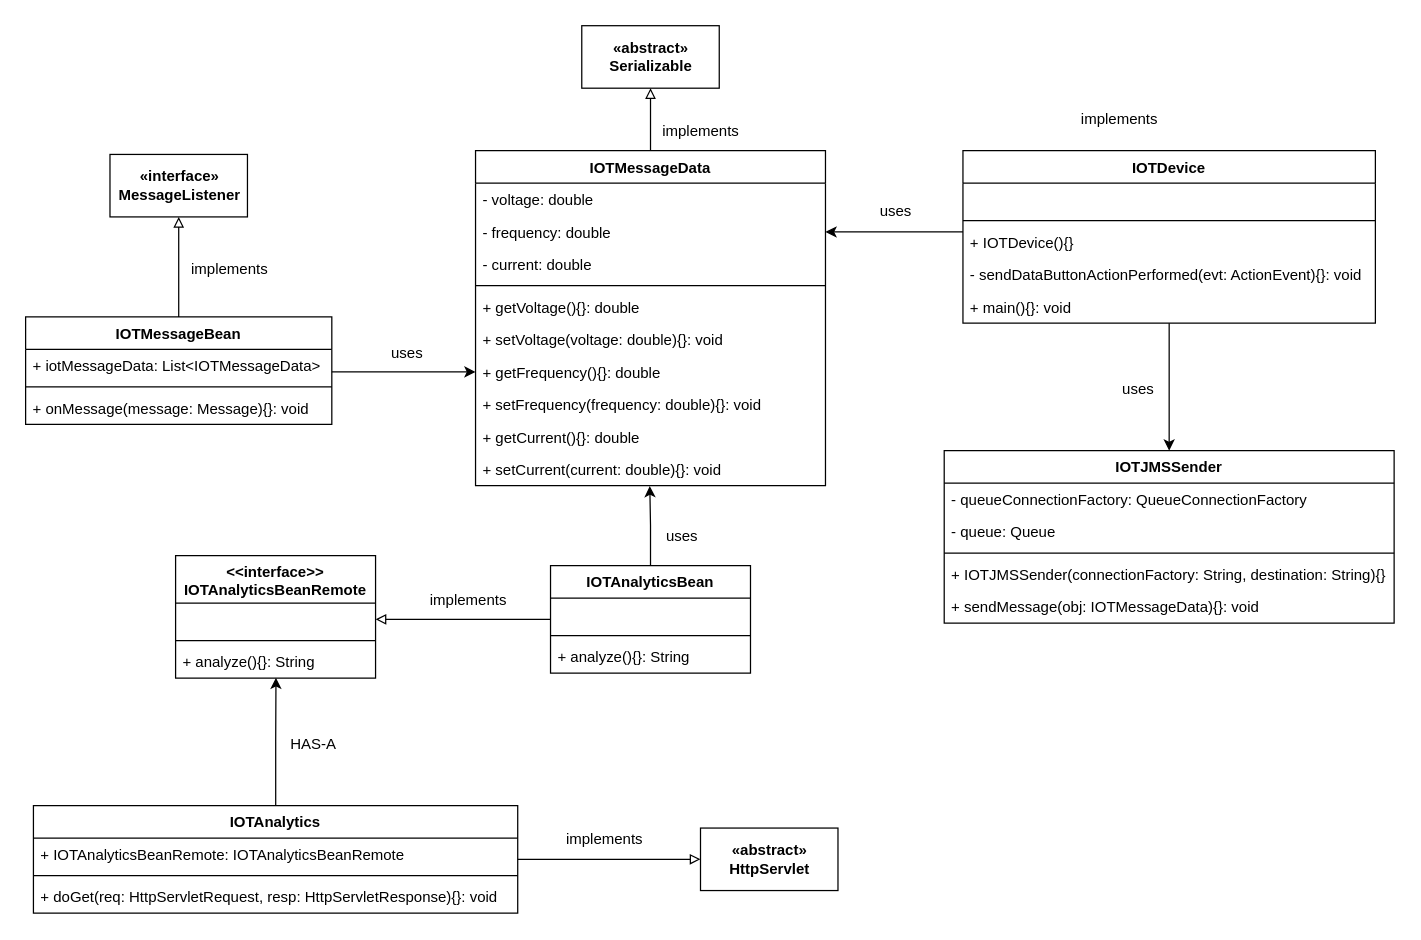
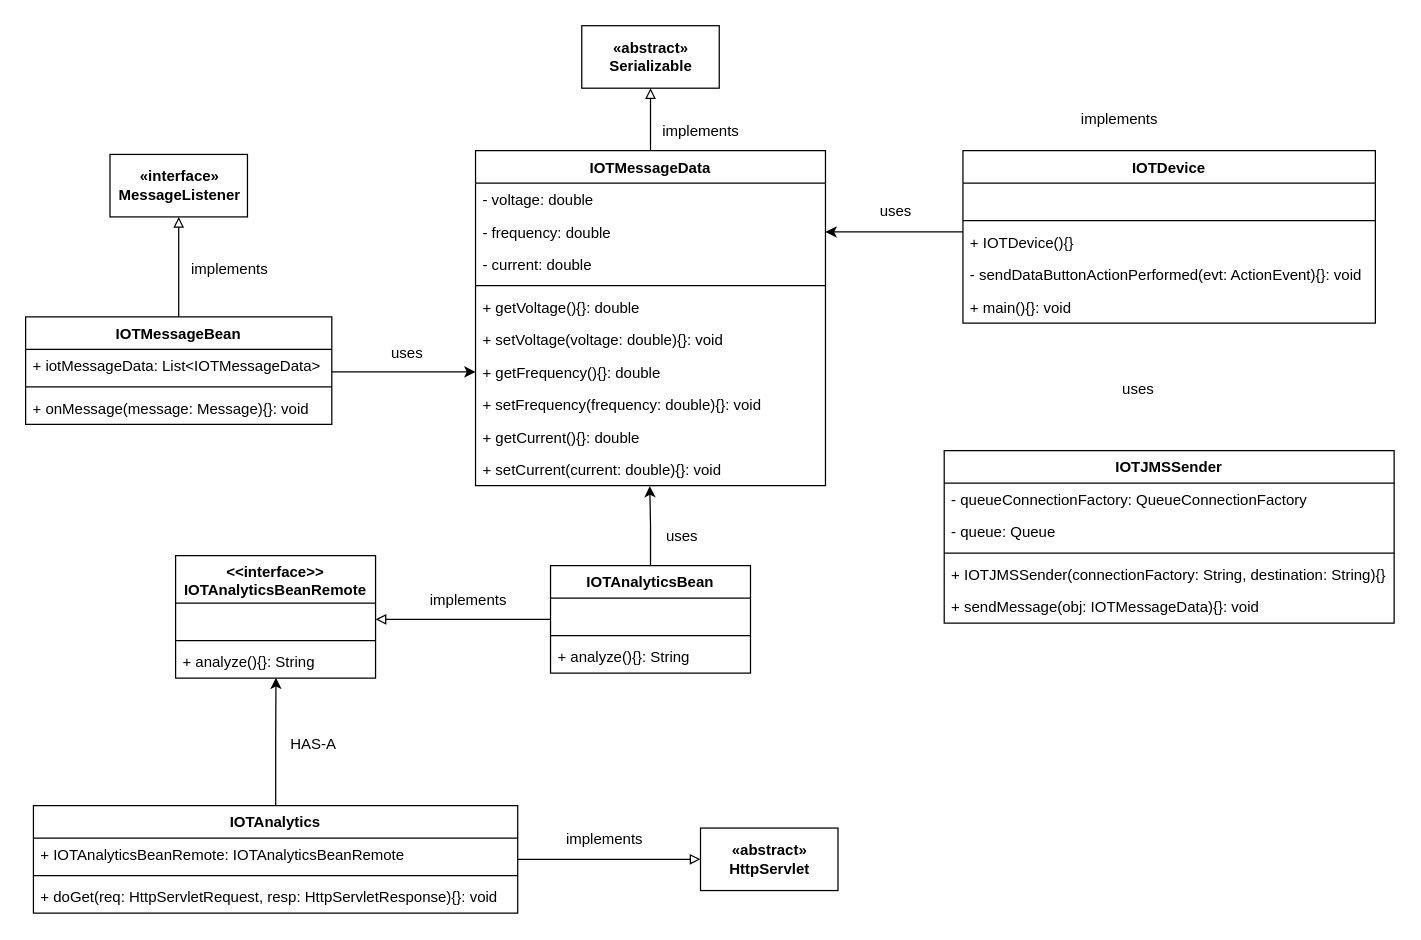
  <mxCell id="0" />
  <mxCell id="1" parent="0" />
  <mxCell id="2" style="edgeStyle=orthogonalEdgeStyle;rounded=0;orthogonalLoop=1;jettySize=auto;html=1;entryX=0.5;entryY=1;entryDx=0;entryDy=0;fillColor=none;endArrow=block;endFill=0;" parent="1" source="3" target="14" edge="1"><mxGeometry relative="1" as="geometry" /></mxCell>
  <mxCell id="3" value="IOTMessageData" style="swimlane;fontStyle=1;align=center;verticalAlign=top;childLayout=stackLayout;horizontal=1;startSize=26;horizontalStack=0;resizeParent=1;resizeParentMax=0;resizeLast=0;collapsible=1;marginBottom=0;fillColor=none;" parent="1" vertex="1"><mxGeometry x="380" y="120" width="280" height="268" as="geometry" /></mxCell>
  <mxCell id="4" value="- voltage: double" style="text;fillColor=none;align=left;verticalAlign=top;spacingLeft=4;spacingRight=4;overflow=hidden;rotatable=0;points=[[0,0.5],[1,0.5]];portConstraint=eastwest;" parent="3" vertex="1"><mxGeometry y="26" width="280" height="26" as="geometry" /></mxCell>
  <mxCell id="5" value="- frequency: double" style="text;fillColor=none;align=left;verticalAlign=top;spacingLeft=4;spacingRight=4;overflow=hidden;rotatable=0;points=[[0,0.5],[1,0.5]];portConstraint=eastwest;" parent="3" vertex="1"><mxGeometry y="52" width="280" height="26" as="geometry" /></mxCell>
  <mxCell id="6" value="- current: double" style="text;fillColor=none;align=left;verticalAlign=top;spacingLeft=4;spacingRight=4;overflow=hidden;rotatable=0;points=[[0,0.5],[1,0.5]];portConstraint=eastwest;" parent="3" vertex="1"><mxGeometry y="78" width="280" height="26" as="geometry" /></mxCell>
  <mxCell id="7" value="" style="line;strokeWidth=1;fillColor=none;align=left;verticalAlign=middle;spacingTop=-1;spacingLeft=3;spacingRight=3;rotatable=0;labelPosition=right;points=[];portConstraint=eastwest;" parent="3" vertex="1"><mxGeometry y="104" width="280" height="8" as="geometry" /></mxCell>
  <mxCell id="8" value="+ getVoltage(){}: double" style="text;fillColor=none;align=left;verticalAlign=top;spacingLeft=4;spacingRight=4;overflow=hidden;rotatable=0;points=[[0,0.5],[1,0.5]];portConstraint=eastwest;" parent="3" vertex="1"><mxGeometry y="112" width="280" height="26" as="geometry" /></mxCell>
  <mxCell id="9" value="+ setVoltage(voltage: double){}: void" style="text;fillColor=none;align=left;verticalAlign=top;spacingLeft=4;spacingRight=4;overflow=hidden;rotatable=0;points=[[0,0.5],[1,0.5]];portConstraint=eastwest;" parent="3" vertex="1"><mxGeometry y="138" width="280" height="26" as="geometry" /></mxCell>
  <mxCell id="10" value="+ getFrequency(){}: double" style="text;fillColor=none;align=left;verticalAlign=top;spacingLeft=4;spacingRight=4;overflow=hidden;rotatable=0;points=[[0,0.5],[1,0.5]];portConstraint=eastwest;" parent="3" vertex="1"><mxGeometry y="164" width="280" height="26" as="geometry" /></mxCell>
  <mxCell id="11" value="+ setFrequency(frequency: double){}: void" style="text;fillColor=none;align=left;verticalAlign=top;spacingLeft=4;spacingRight=4;overflow=hidden;rotatable=0;points=[[0,0.5],[1,0.5]];portConstraint=eastwest;" parent="3" vertex="1"><mxGeometry y="190" width="280" height="26" as="geometry" /></mxCell>
  <mxCell id="12" value="+ getCurrent(){}: double" style="text;fillColor=none;align=left;verticalAlign=top;spacingLeft=4;spacingRight=4;overflow=hidden;rotatable=0;points=[[0,0.5],[1,0.5]];portConstraint=eastwest;" parent="3" vertex="1"><mxGeometry y="216" width="280" height="26" as="geometry" /></mxCell>
  <mxCell id="13" value="+ setCurrent(current: double){}: void" style="text;fillColor=none;align=left;verticalAlign=top;spacingLeft=4;spacingRight=4;overflow=hidden;rotatable=0;points=[[0,0.5],[1,0.5]];portConstraint=eastwest;" parent="3" vertex="1"><mxGeometry y="242" width="280" height="26" as="geometry" /></mxCell>
  <mxCell id="14" value="«abstract»&lt;br&gt;&lt;span&gt;Serializable&lt;/span&gt;" style="html=1;fontStyle=1;fillColor=none;" parent="1" vertex="1"><mxGeometry x="465" y="20" width="110" height="50" as="geometry" /></mxCell>
  <mxCell id="15" value="implements" style="text;html=1;align=center;verticalAlign=middle;resizable=0;points=[];autosize=1;fillColor=none;" parent="1" vertex="1"><mxGeometry x="520" y="90" width="80" height="30" as="geometry" /></mxCell>
  <mxCell id="16" style="edgeStyle=orthogonalEdgeStyle;rounded=0;orthogonalLoop=1;jettySize=auto;html=1;entryX=1;entryY=0.5;entryDx=0;entryDy=0;fillColor=none;" parent="1" source="18" target="5" edge="1"><mxGeometry relative="1" as="geometry"><Array as="points"><mxPoint x="730" y="185" /><mxPoint x="730" y="185" /></Array></mxGeometry></mxCell>
- <mxCell id="17" style="edgeStyle=orthogonalEdgeStyle;rounded=0;orthogonalLoop=1;jettySize=auto;html=1;entryX=0.5;entryY=0;entryDx=0;entryDy=0;fillColor=none;" parent="1" source="18" target="25" edge="1"><mxGeometry relative="1" as="geometry" /></mxCell>
  <mxCell id="18" value="IOTDevice" style="swimlane;fontStyle=1;align=center;verticalAlign=top;childLayout=stackLayout;horizontal=1;startSize=26;horizontalStack=0;resizeParent=1;resizeParentMax=0;resizeLast=0;collapsible=1;marginBottom=0;fillColor=none;" parent="1" vertex="1"><mxGeometry x="770" y="120" width="330" height="138" as="geometry" /></mxCell>
  <mxCell id="19" value=" " style="text;fillColor=none;align=left;verticalAlign=top;spacingLeft=4;spacingRight=4;overflow=hidden;rotatable=0;points=[[0,0.5],[1,0.5]];portConstraint=eastwest;" parent="18" vertex="1"><mxGeometry y="26" width="330" height="26" as="geometry" /></mxCell>
  <mxCell id="20" value="" style="line;strokeWidth=1;fillColor=none;align=left;verticalAlign=middle;spacingTop=-1;spacingLeft=3;spacingRight=3;rotatable=0;labelPosition=right;points=[];portConstraint=eastwest;" parent="18" vertex="1"><mxGeometry y="52" width="330" height="8" as="geometry" /></mxCell>
  <mxCell id="21" value="+ IOTDevice(){}" style="text;fillColor=none;align=left;verticalAlign=top;spacingLeft=4;spacingRight=4;overflow=hidden;rotatable=0;points=[[0,0.5],[1,0.5]];portConstraint=eastwest;" parent="18" vertex="1"><mxGeometry y="60" width="330" height="26" as="geometry" /></mxCell>
  <mxCell id="22" value="- sendDataButtonActionPerformed(evt: ActionEvent){}: void" style="text;fillColor=none;align=left;verticalAlign=top;spacingLeft=4;spacingRight=4;overflow=hidden;rotatable=0;points=[[0,0.5],[1,0.5]];portConstraint=eastwest;" parent="18" vertex="1"><mxGeometry y="86" width="330" height="26" as="geometry" /></mxCell>
  <mxCell id="23" value="+ main(){}: void" style="text;fillColor=none;align=left;verticalAlign=top;spacingLeft=4;spacingRight=4;overflow=hidden;rotatable=0;points=[[0,0.5],[1,0.5]];portConstraint=eastwest;" parent="18" vertex="1"><mxGeometry y="112" width="330" height="26" as="geometry" /></mxCell>
  <mxCell id="24" value="implements" style="text;html=1;align=center;verticalAlign=middle;resizable=0;points=[];autosize=1;fillColor=none;" parent="1" vertex="1"><mxGeometry x="855" y="80" width="80" height="30" as="geometry" /></mxCell>
  <mxCell id="25" value="IOTJMSSender" style="swimlane;fontStyle=1;align=center;verticalAlign=top;childLayout=stackLayout;horizontal=1;startSize=26;horizontalStack=0;resizeParent=1;resizeParentMax=0;resizeLast=0;collapsible=1;marginBottom=0;fillColor=none;" parent="1" vertex="1"><mxGeometry x="755" y="360" width="360" height="138" as="geometry" /></mxCell>
  <mxCell id="26" value="- queueConnectionFactory: QueueConnectionFactory" style="text;fillColor=none;align=left;verticalAlign=top;spacingLeft=4;spacingRight=4;overflow=hidden;rotatable=0;points=[[0,0.5],[1,0.5]];portConstraint=eastwest;" parent="25" vertex="1"><mxGeometry y="26" width="360" height="26" as="geometry" /></mxCell>
  <mxCell id="27" value="- queue: Queue" style="text;fillColor=none;align=left;verticalAlign=top;spacingLeft=4;spacingRight=4;overflow=hidden;rotatable=0;points=[[0,0.5],[1,0.5]];portConstraint=eastwest;" parent="25" vertex="1"><mxGeometry y="52" width="360" height="26" as="geometry" /></mxCell>
  <mxCell id="28" value="" style="line;strokeWidth=1;fillColor=none;align=left;verticalAlign=middle;spacingTop=-1;spacingLeft=3;spacingRight=3;rotatable=0;labelPosition=right;points=[];portConstraint=eastwest;" parent="25" vertex="1"><mxGeometry y="78" width="360" height="8" as="geometry" /></mxCell>
  <mxCell id="29" value="+ IOTJMSSender(connectionFactory: String, destination: String){}" style="text;fillColor=none;align=left;verticalAlign=top;spacingLeft=4;spacingRight=4;overflow=hidden;rotatable=0;points=[[0,0.5],[1,0.5]];portConstraint=eastwest;" parent="25" vertex="1"><mxGeometry y="86" width="360" height="26" as="geometry" /></mxCell>
  <mxCell id="30" value="+ sendMessage(obj: IOTMessageData){}: void" style="text;fillColor=none;align=left;verticalAlign=top;spacingLeft=4;spacingRight=4;overflow=hidden;rotatable=0;points=[[0,0.5],[1,0.5]];portConstraint=eastwest;" parent="25" vertex="1"><mxGeometry y="112" width="360" height="26" as="geometry" /></mxCell>
  <mxCell id="31" style="edgeStyle=orthogonalEdgeStyle;rounded=0;orthogonalLoop=1;jettySize=auto;html=1;entryX=0.502;entryY=0.991;entryDx=0;entryDy=0;entryPerimeter=0;fillColor=none;" parent="1" source="33" target="42" edge="1"><mxGeometry relative="1" as="geometry" /></mxCell>
  <mxCell id="32" style="edgeStyle=orthogonalEdgeStyle;rounded=0;orthogonalLoop=1;jettySize=auto;html=1;entryX=0;entryY=0.5;entryDx=0;entryDy=0;fillColor=none;endArrow=block;endFill=0;" parent="1" source="33" target="37" edge="1"><mxGeometry relative="1" as="geometry" /></mxCell>
  <mxCell id="33" value="IOTAnalytics" style="swimlane;fontStyle=1;align=center;verticalAlign=top;childLayout=stackLayout;horizontal=1;startSize=26;horizontalStack=0;resizeParent=1;resizeParentMax=0;resizeLast=0;collapsible=1;marginBottom=0;fillColor=none;" parent="1" vertex="1"><mxGeometry x="26.25" y="644" width="387.5" height="86" as="geometry" /></mxCell>
  <mxCell id="34" value="+ IOTAnalyticsBeanRemote: IOTAnalyticsBeanRemote" style="text;fillColor=none;align=left;verticalAlign=top;spacingLeft=4;spacingRight=4;overflow=hidden;rotatable=0;points=[[0,0.5],[1,0.5]];portConstraint=eastwest;" parent="33" vertex="1"><mxGeometry y="26" width="387.5" height="26" as="geometry" /></mxCell>
  <mxCell id="35" value="" style="line;strokeWidth=1;fillColor=none;align=left;verticalAlign=middle;spacingTop=-1;spacingLeft=3;spacingRight=3;rotatable=0;labelPosition=right;points=[];portConstraint=eastwest;" parent="33" vertex="1"><mxGeometry y="52" width="387.5" height="8" as="geometry" /></mxCell>
  <mxCell id="36" value="+ doGet(req: HttpServletRequest, resp: HttpServletResponse){}: void" style="text;fillColor=none;align=left;verticalAlign=top;spacingLeft=4;spacingRight=4;overflow=hidden;rotatable=0;points=[[0,0.5],[1,0.5]];portConstraint=eastwest;" parent="33" vertex="1"><mxGeometry y="60" width="387.5" height="26" as="geometry" /></mxCell>
  <mxCell id="37" value="«abstract»&lt;br&gt;&lt;span&gt;HttpServlet&lt;/span&gt;" style="html=1;fontStyle=1;fillColor=none;" parent="1" vertex="1"><mxGeometry x="560" y="662" width="110" height="50" as="geometry" /></mxCell>
  <mxCell id="38" value="implements" style="text;html=1;align=center;verticalAlign=middle;resizable=0;points=[];autosize=1;fillColor=none;" parent="1" vertex="1"><mxGeometry x="443" y="656" width="80" height="30" as="geometry" /></mxCell>
  <mxCell id="39" value="&lt;&lt;interface&gt;&gt;&#10;IOTAnalyticsBeanRemote" style="swimlane;fontStyle=1;align=center;verticalAlign=top;childLayout=stackLayout;horizontal=1;startSize=38;horizontalStack=0;resizeParent=1;resizeParentMax=0;resizeLast=0;collapsible=1;marginBottom=0;fillColor=none;" parent="1" vertex="1"><mxGeometry x="140" y="444" width="160" height="98" as="geometry" /></mxCell>
  <mxCell id="40" value=" " style="text;fillColor=none;align=left;verticalAlign=top;spacingLeft=4;spacingRight=4;overflow=hidden;rotatable=0;points=[[0,0.5],[1,0.5]];portConstraint=eastwest;" parent="39" vertex="1"><mxGeometry y="38" width="160" height="26" as="geometry" /></mxCell>
  <mxCell id="41" value="" style="line;strokeWidth=1;fillColor=none;align=left;verticalAlign=middle;spacingTop=-1;spacingLeft=3;spacingRight=3;rotatable=0;labelPosition=right;points=[];portConstraint=eastwest;" parent="39" vertex="1"><mxGeometry y="64" width="160" height="8" as="geometry" /></mxCell>
  <mxCell id="42" value="+ analyze(){}: String" style="text;fillColor=none;align=left;verticalAlign=top;spacingLeft=4;spacingRight=4;overflow=hidden;rotatable=0;points=[[0,0.5],[1,0.5]];portConstraint=eastwest;" parent="39" vertex="1"><mxGeometry y="72" width="160" height="26" as="geometry" /></mxCell>
  <mxCell id="43" style="edgeStyle=orthogonalEdgeStyle;rounded=0;orthogonalLoop=1;jettySize=auto;html=1;entryX=1;entryY=0.5;entryDx=0;entryDy=0;fillColor=none;endArrow=block;endFill=0;" parent="1" source="45" target="40" edge="1"><mxGeometry relative="1" as="geometry" /></mxCell>
  <mxCell id="44" style="edgeStyle=orthogonalEdgeStyle;rounded=0;orthogonalLoop=1;jettySize=auto;html=1;entryX=0.498;entryY=1.014;entryDx=0;entryDy=0;entryPerimeter=0;fillColor=none;" parent="1" source="45" target="13" edge="1"><mxGeometry relative="1" as="geometry" /></mxCell>
  <mxCell id="45" value="IOTAnalyticsBean" style="swimlane;fontStyle=1;align=center;verticalAlign=top;childLayout=stackLayout;horizontal=1;startSize=26;horizontalStack=0;resizeParent=1;resizeParentMax=0;resizeLast=0;collapsible=1;marginBottom=0;fillColor=none;" parent="1" vertex="1"><mxGeometry x="440" y="452" width="160" height="86" as="geometry" /></mxCell>
  <mxCell id="46" value=" " style="text;fillColor=none;align=left;verticalAlign=top;spacingLeft=4;spacingRight=4;overflow=hidden;rotatable=0;points=[[0,0.5],[1,0.5]];portConstraint=eastwest;" parent="45" vertex="1"><mxGeometry y="26" width="160" height="26" as="geometry" /></mxCell>
  <mxCell id="47" value="" style="line;strokeWidth=1;fillColor=none;align=left;verticalAlign=middle;spacingTop=-1;spacingLeft=3;spacingRight=3;rotatable=0;labelPosition=right;points=[];portConstraint=eastwest;" parent="45" vertex="1"><mxGeometry y="52" width="160" height="8" as="geometry" /></mxCell>
  <mxCell id="48" value="+ analyze(){}: String" style="text;fillColor=none;align=left;verticalAlign=top;spacingLeft=4;spacingRight=4;overflow=hidden;rotatable=0;points=[[0,0.5],[1,0.5]];portConstraint=eastwest;" parent="45" vertex="1"><mxGeometry y="60" width="160" height="26" as="geometry" /></mxCell>
  <mxCell id="49" value="implements" style="text;html=1;align=center;verticalAlign=middle;resizable=0;points=[];autosize=1;fillColor=none;" parent="1" vertex="1"><mxGeometry x="333.75" y="465" width="80" height="30" as="geometry" /></mxCell>
  <mxCell id="50" value="«interface»&lt;br&gt;&lt;span&gt;MessageListener&lt;/span&gt;" style="html=1;fontStyle=1;fillColor=none;" parent="1" vertex="1"><mxGeometry x="87.5" y="123" width="110" height="50" as="geometry" /></mxCell>
  <mxCell id="51" style="edgeStyle=orthogonalEdgeStyle;rounded=0;orthogonalLoop=1;jettySize=auto;html=1;entryX=0.5;entryY=1;entryDx=0;entryDy=0;fillColor=none;endArrow=block;endFill=0;" parent="1" source="53" target="50" edge="1"><mxGeometry relative="1" as="geometry" /></mxCell>
  <mxCell id="52" style="edgeStyle=orthogonalEdgeStyle;rounded=0;orthogonalLoop=1;jettySize=auto;html=1;entryX=0;entryY=0.5;entryDx=0;entryDy=0;fillColor=none;" parent="1" source="53" target="10" edge="1"><mxGeometry relative="1" as="geometry"><Array as="points"><mxPoint x="280" y="297" /><mxPoint x="280" y="297" /></Array></mxGeometry></mxCell>
  <mxCell id="53" value="IOTMessageBean" style="swimlane;fontStyle=1;align=center;verticalAlign=top;childLayout=stackLayout;horizontal=1;startSize=26;horizontalStack=0;resizeParent=1;resizeParentMax=0;resizeLast=0;collapsible=1;marginBottom=0;fillColor=none;" parent="1" vertex="1"><mxGeometry x="20" y="253" width="245" height="86" as="geometry" /></mxCell>
  <mxCell id="54" value="+ iotMessageData: List&lt;IOTMessageData&gt;" style="text;fillColor=none;align=left;verticalAlign=top;spacingLeft=4;spacingRight=4;overflow=hidden;rotatable=0;points=[[0,0.5],[1,0.5]];portConstraint=eastwest;" parent="53" vertex="1"><mxGeometry y="26" width="245" height="26" as="geometry" /></mxCell>
  <mxCell id="55" value="" style="line;strokeWidth=1;fillColor=none;align=left;verticalAlign=middle;spacingTop=-1;spacingLeft=3;spacingRight=3;rotatable=0;labelPosition=right;points=[];portConstraint=eastwest;" parent="53" vertex="1"><mxGeometry y="52" width="245" height="8" as="geometry" /></mxCell>
  <mxCell id="56" value="+ onMessage(message: Message){}: void" style="text;fillColor=none;align=left;verticalAlign=top;spacingLeft=4;spacingRight=4;overflow=hidden;rotatable=0;points=[[0,0.5],[1,0.5]];portConstraint=eastwest;" parent="53" vertex="1"><mxGeometry y="60" width="245" height="26" as="geometry" /></mxCell>
  <mxCell id="57" value="implements" style="text;html=1;align=center;verticalAlign=middle;resizable=0;points=[];autosize=1;fillColor=none;" parent="1" vertex="1"><mxGeometry x="143" y="200" width="80" height="30" as="geometry" /></mxCell>
  <mxCell id="58" value="uses" style="text;html=1;align=center;verticalAlign=middle;resizable=0;points=[];autosize=1;fillColor=none;" parent="1" vertex="1"><mxGeometry x="691" y="154" width="50" height="30" as="geometry" /></mxCell>
  <mxCell id="59" value="uses" style="text;html=1;align=center;verticalAlign=middle;resizable=0;points=[];autosize=1;fillColor=none;" parent="1" vertex="1"><mxGeometry x="885" y="296" width="50" height="30" as="geometry" /></mxCell>
  <mxCell id="60" value="uses" style="text;html=1;align=center;verticalAlign=middle;resizable=0;points=[];autosize=1;fillColor=none;" parent="1" vertex="1"><mxGeometry x="520" y="414" width="50" height="30" as="geometry" /></mxCell>
  <mxCell id="61" value="uses" style="text;html=1;align=center;verticalAlign=middle;resizable=0;points=[];autosize=1;fillColor=none;" parent="1" vertex="1"><mxGeometry x="300" y="267" width="50" height="30" as="geometry" /></mxCell>
  <mxCell id="62" value="HAS-A" style="text;html=1;align=center;verticalAlign=middle;resizable=0;points=[];autosize=1;fillColor=none;" parent="1" vertex="1"><mxGeometry x="220" y="580" width="60" height="30" as="geometry" /></mxCell>
